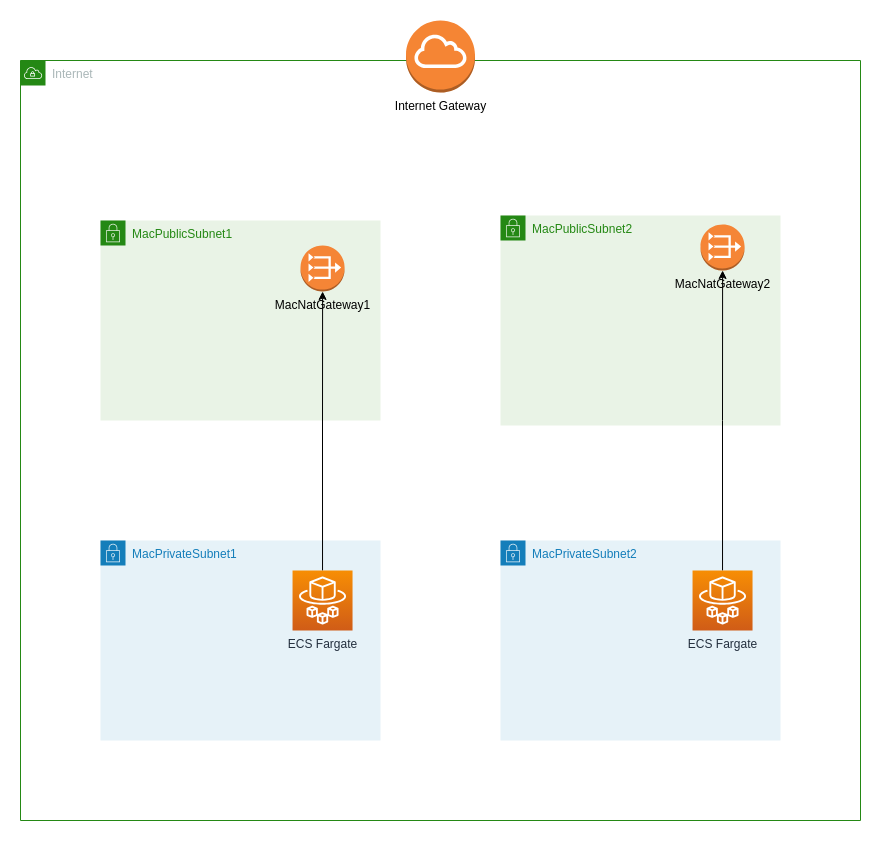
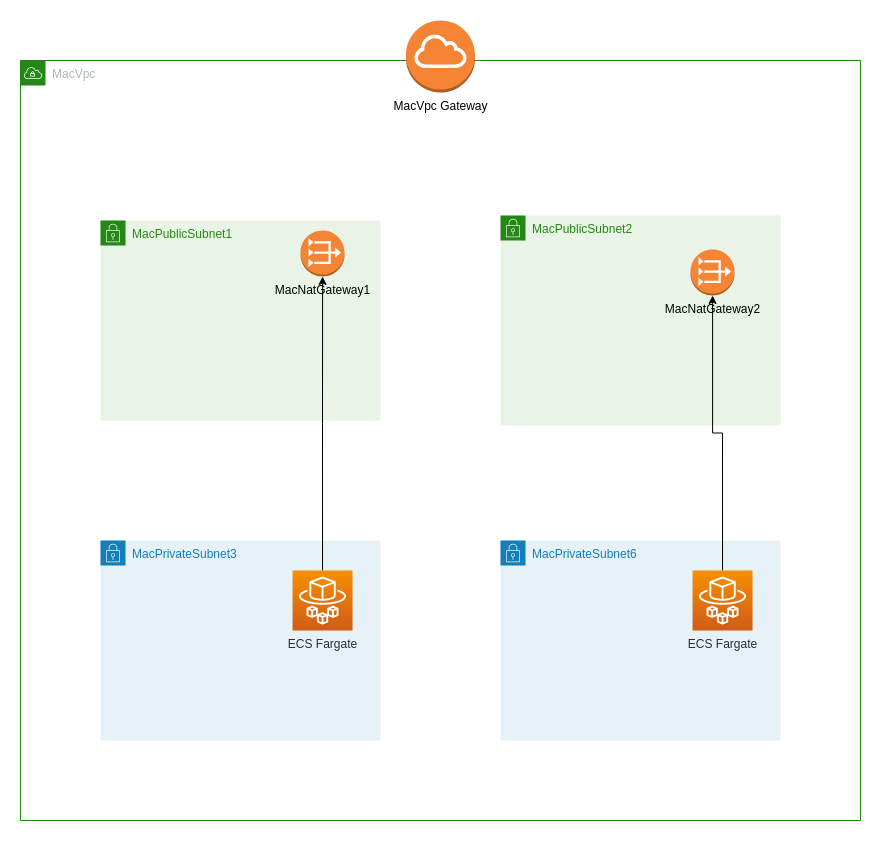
  <mxCell id="0" />
  <mxCell id="1" parent="0" />
- <mxCell id="2" value="Internet" style="points=[[0,0],[0.25,0],[0.5,0],[0.75,0],[1,0],[1,0.25],[1,0.5],[1,0.75],[1,1],[0.75,1],[0.5,1],[0.25,1],[0,1],[0,0.75],[0,0.5],[0,0.25]];outlineConnect=0;gradientColor=none;html=1;whiteSpace=wrap;fontSize=12;fontStyle=0;shape=mxgraph.aws4.group;grIcon=mxgraph.aws4.group_vpc;strokeColor=#248814;fillColor=none;verticalAlign=top;align=left;spacingLeft=30;fontColor=#AAB7B8;dashed=0;" parent="1" vertex="1"><mxGeometry x="20" y="60" width="840" height="760" as="geometry" /></mxCell>
- <mxCell id="3" value="MacPrivateSubnet1" style="points=[[0,0],[0.25,0],[0.5,0],[0.75,0],[1,0],[1,0.25],[1,0.5],[1,0.75],[1,1],[0.75,1],[0.5,1],[0.25,1],[0,1],[0,0.75],[0,0.5],[0,0.25]];outlineConnect=0;gradientColor=none;html=1;whiteSpace=wrap;fontSize=12;fontStyle=0;shape=mxgraph.aws4.group;grIcon=mxgraph.aws4.group_security_group;grStroke=0;strokeColor=#147EBA;fillColor=#E6F2F8;verticalAlign=top;align=left;spacingLeft=30;fontColor=#147EBA;dashed=0;" parent="1" vertex="1"><mxGeometry x="100" y="540" width="280" height="200" as="geometry" /></mxCell>
+ <mxCell id="2" value="MacVpc" style="points=[[0,0],[0.25,0],[0.5,0],[0.75,0],[1,0],[1,0.25],[1,0.5],[1,0.75],[1,1],[0.75,1],[0.5,1],[0.25,1],[0,1],[0,0.75],[0,0.5],[0,0.25]];outlineConnect=0;gradientColor=none;html=1;whiteSpace=wrap;fontSize=12;fontStyle=0;shape=mxgraph.aws4.group;grIcon=mxgraph.aws4.group_vpc;strokeColor=#248814;fillColor=none;verticalAlign=top;align=left;spacingLeft=30;fontColor=#AAB7B8;dashed=0;" parent="1" vertex="1"><mxGeometry x="20" y="60" width="840" height="760" as="geometry" /></mxCell>
+ <mxCell id="3" value="MacPrivateSubnet3" style="points=[[0,0],[0.25,0],[0.5,0],[0.75,0],[1,0],[1,0.25],[1,0.5],[1,0.75],[1,1],[0.75,1],[0.5,1],[0.25,1],[0,1],[0,0.75],[0,0.5],[0,0.25]];outlineConnect=0;gradientColor=none;html=1;whiteSpace=wrap;fontSize=12;fontStyle=0;shape=mxgraph.aws4.group;grIcon=mxgraph.aws4.group_security_group;grStroke=0;strokeColor=#147EBA;fillColor=#E6F2F8;verticalAlign=top;align=left;spacingLeft=30;fontColor=#147EBA;dashed=0;" parent="1" vertex="1"><mxGeometry x="100" y="540" width="280" height="200" as="geometry" /></mxCell>
  <mxCell id="4" value="MacPublicSubnet1" style="points=[[0,0],[0.25,0],[0.5,0],[0.75,0],[1,0],[1,0.25],[1,0.5],[1,0.75],[1,1],[0.75,1],[0.5,1],[0.25,1],[0,1],[0,0.75],[0,0.5],[0,0.25]];outlineConnect=0;gradientColor=none;html=1;whiteSpace=wrap;fontSize=12;fontStyle=0;shape=mxgraph.aws4.group;grIcon=mxgraph.aws4.group_security_group;grStroke=0;strokeColor=#248814;fillColor=#E9F3E6;verticalAlign=top;align=left;spacingLeft=30;fontColor=#248814;dashed=0;" parent="1" vertex="1"><mxGeometry x="100" y="220" width="280" height="200" as="geometry" /></mxCell>
  <mxCell id="5" value="MacPublicSubnet2" style="points=[[0,0],[0.25,0],[0.5,0],[0.75,0],[1,0],[1,0.25],[1,0.5],[1,0.75],[1,1],[0.75,1],[0.5,1],[0.25,1],[0,1],[0,0.75],[0,0.5],[0,0.25]];outlineConnect=0;gradientColor=none;html=1;whiteSpace=wrap;fontSize=12;fontStyle=0;shape=mxgraph.aws4.group;grIcon=mxgraph.aws4.group_security_group;grStroke=0;strokeColor=#248814;fillColor=#E9F3E6;verticalAlign=top;align=left;spacingLeft=30;fontColor=#248814;dashed=0;" parent="1" vertex="1"><mxGeometry x="500" y="215" width="280" height="210" as="geometry" /></mxCell>
- <mxCell id="6" value="MacPrivateSubnet2" style="points=[[0,0],[0.25,0],[0.5,0],[0.75,0],[1,0],[1,0.25],[1,0.5],[1,0.75],[1,1],[0.75,1],[0.5,1],[0.25,1],[0,1],[0,0.75],[0,0.5],[0,0.25]];outlineConnect=0;gradientColor=none;html=1;whiteSpace=wrap;fontSize=12;fontStyle=0;shape=mxgraph.aws4.group;grIcon=mxgraph.aws4.group_security_group;grStroke=0;strokeColor=#147EBA;fillColor=#E6F2F8;verticalAlign=top;align=left;spacingLeft=30;fontColor=#147EBA;dashed=0;" parent="1" vertex="1"><mxGeometry x="500" y="540" width="280" height="200" as="geometry" /></mxCell>
- <mxCell id="7" value="Internet Gateway" style="outlineConnect=0;dashed=0;verticalLabelPosition=bottom;verticalAlign=top;align=center;html=1;shape=mxgraph.aws3.internet_gateway;fillColor=#F58534;gradientColor=none;" parent="1" vertex="1"><mxGeometry x="405.5" y="20" width="69" height="72" as="geometry" /></mxCell>
- <mxCell id="8" value="MacNatGateway1" style="outlineConnect=0;dashed=0;verticalLabelPosition=bottom;verticalAlign=top;align=center;html=1;shape=mxgraph.aws3.vpc_nat_gateway;fillColor=#F58536;gradientColor=none;" parent="1" vertex="1"><mxGeometry x="300" y="245" width="44.08" height="46" as="geometry" /></mxCell>
- <mxCell id="9" value="MacNatGateway2" style="outlineConnect=0;dashed=0;verticalLabelPosition=bottom;verticalAlign=top;align=center;html=1;shape=mxgraph.aws3.vpc_nat_gateway;fillColor=#F58536;gradientColor=none;" parent="1" vertex="1"><mxGeometry x="700" y="224" width="44.08" height="46" as="geometry" /></mxCell>
+ <mxCell id="6" value="MacPrivateSubnet6" style="points=[[0,0],[0.25,0],[0.5,0],[0.75,0],[1,0],[1,0.25],[1,0.5],[1,0.75],[1,1],[0.75,1],[0.5,1],[0.25,1],[0,1],[0,0.75],[0,0.5],[0,0.25]];outlineConnect=0;gradientColor=none;html=1;whiteSpace=wrap;fontSize=12;fontStyle=0;shape=mxgraph.aws4.group;grIcon=mxgraph.aws4.group_security_group;grStroke=0;strokeColor=#147EBA;fillColor=#E6F2F8;verticalAlign=top;align=left;spacingLeft=30;fontColor=#147EBA;dashed=0;" parent="1" vertex="1"><mxGeometry x="500" y="540" width="280" height="200" as="geometry" /></mxCell>
+ <mxCell id="7" value="MacVpc Gateway" style="outlineConnect=0;dashed=0;verticalLabelPosition=bottom;verticalAlign=top;align=center;html=1;shape=mxgraph.aws3.internet_gateway;fillColor=#F58534;gradientColor=none;" parent="1" vertex="1"><mxGeometry x="405.5" y="20" width="69" height="72" as="geometry" /></mxCell>
+ <mxCell id="8" value="MacNatGateway1" style="outlineConnect=0;dashed=0;verticalLabelPosition=bottom;verticalAlign=top;align=center;html=1;shape=mxgraph.aws3.vpc_nat_gateway;fillColor=#F58536;gradientColor=none;" parent="1" vertex="1"><mxGeometry x="300" y="230" width="44.08" height="46" as="geometry" /></mxCell>
+ <mxCell id="9" value="MacNatGateway2" style="outlineConnect=0;dashed=0;verticalLabelPosition=bottom;verticalAlign=top;align=center;html=1;shape=mxgraph.aws3.vpc_nat_gateway;fillColor=#F58536;gradientColor=none;" parent="1" vertex="1"><mxGeometry x="690" y="249" width="44.08" height="46" as="geometry" /></mxCell>
  <mxCell id="10" style="edgeStyle=orthogonalEdgeStyle;rounded=0;orthogonalLoop=1;jettySize=auto;html=1;exitX=0.5;exitY=0;exitDx=0;exitDy=0;exitPerimeter=0;" parent="1" source="11" target="8" edge="1"><mxGeometry relative="1" as="geometry" /></mxCell>
  <mxCell id="11" value="ECS Fargate" style="points=[[0,0,0],[0.25,0,0],[0.5,0,0],[0.75,0,0],[1,0,0],[0,1,0],[0.25,1,0],[0.5,1,0],[0.75,1,0],[1,1,0],[0,0.25,0],[0,0.5,0],[0,0.75,0],[1,0.25,0],[1,0.5,0],[1,0.75,0]];outlineConnect=0;fontColor=#232F3E;gradientColor=#F78E04;gradientDirection=north;fillColor=#D05C17;strokeColor=#ffffff;dashed=0;verticalLabelPosition=bottom;verticalAlign=top;align=center;html=1;fontSize=12;fontStyle=0;aspect=fixed;shape=mxgraph.aws4.resourceIcon;resIcon=mxgraph.aws4.fargate;" parent="1" vertex="1"><mxGeometry x="292.04" y="570" width="60" height="60" as="geometry" /></mxCell>
  <mxCell id="12" style="edgeStyle=orthogonalEdgeStyle;rounded=0;orthogonalLoop=1;jettySize=auto;html=1;exitX=0.5;exitY=0;exitDx=0;exitDy=0;exitPerimeter=0;" parent="1" source="13" target="9" edge="1"><mxGeometry relative="1" as="geometry" /></mxCell>
  <mxCell id="13" value="ECS Fargate" style="points=[[0,0,0],[0.25,0,0],[0.5,0,0],[0.75,0,0],[1,0,0],[0,1,0],[0.25,1,0],[0.5,1,0],[0.75,1,0],[1,1,0],[0,0.25,0],[0,0.5,0],[0,0.75,0],[1,0.25,0],[1,0.5,0],[1,0.75,0]];outlineConnect=0;fontColor=#232F3E;gradientColor=#F78E04;gradientDirection=north;fillColor=#D05C17;strokeColor=#ffffff;dashed=0;verticalLabelPosition=bottom;verticalAlign=top;align=center;html=1;fontSize=12;fontStyle=0;aspect=fixed;shape=mxgraph.aws4.resourceIcon;resIcon=mxgraph.aws4.fargate;" parent="1" vertex="1"><mxGeometry x="692.04" y="570" width="60" height="60" as="geometry" /></mxCell>
